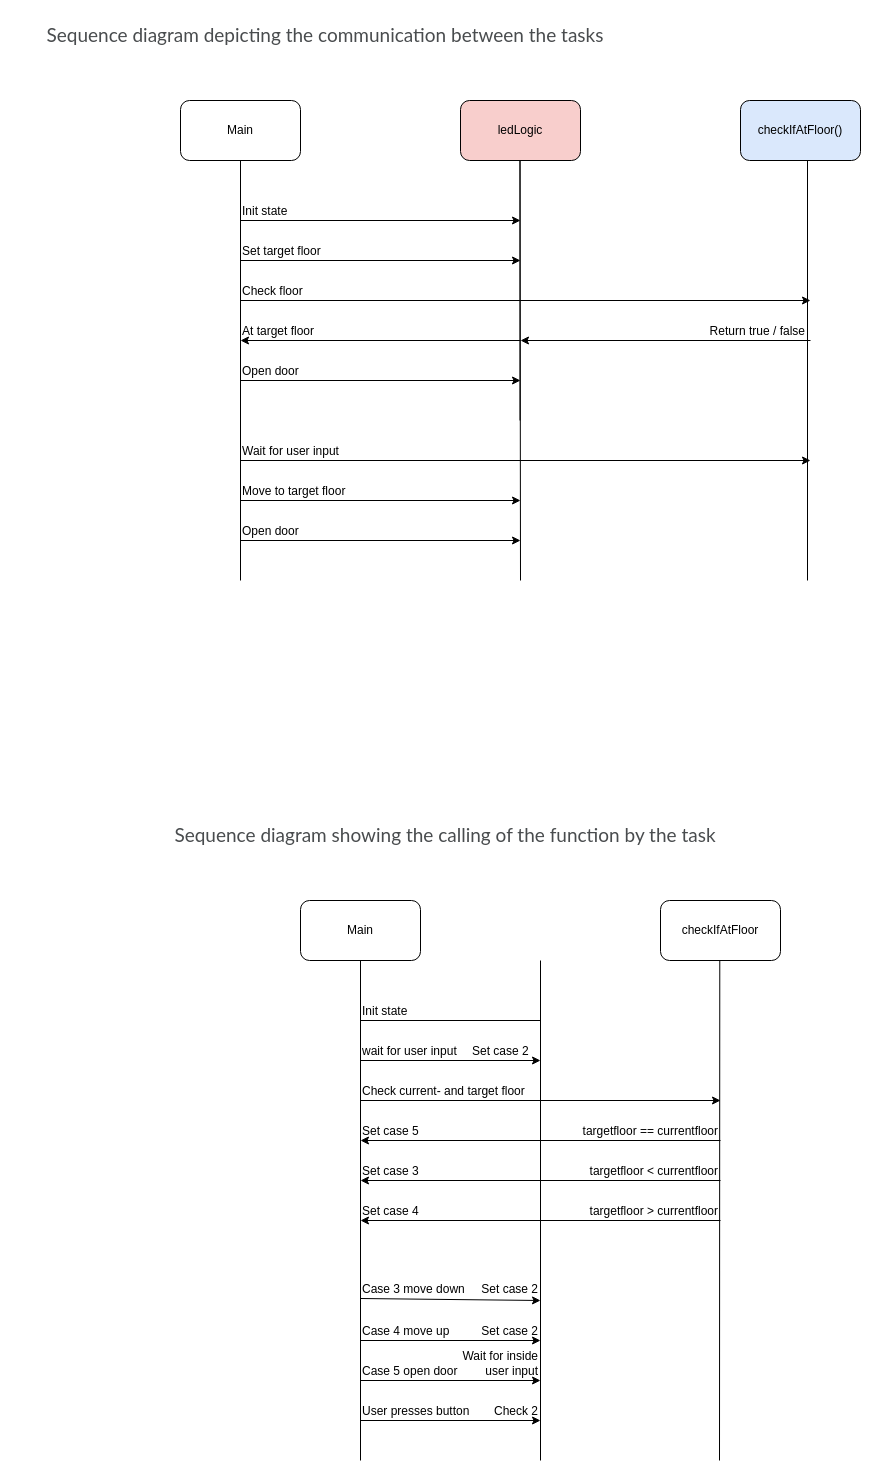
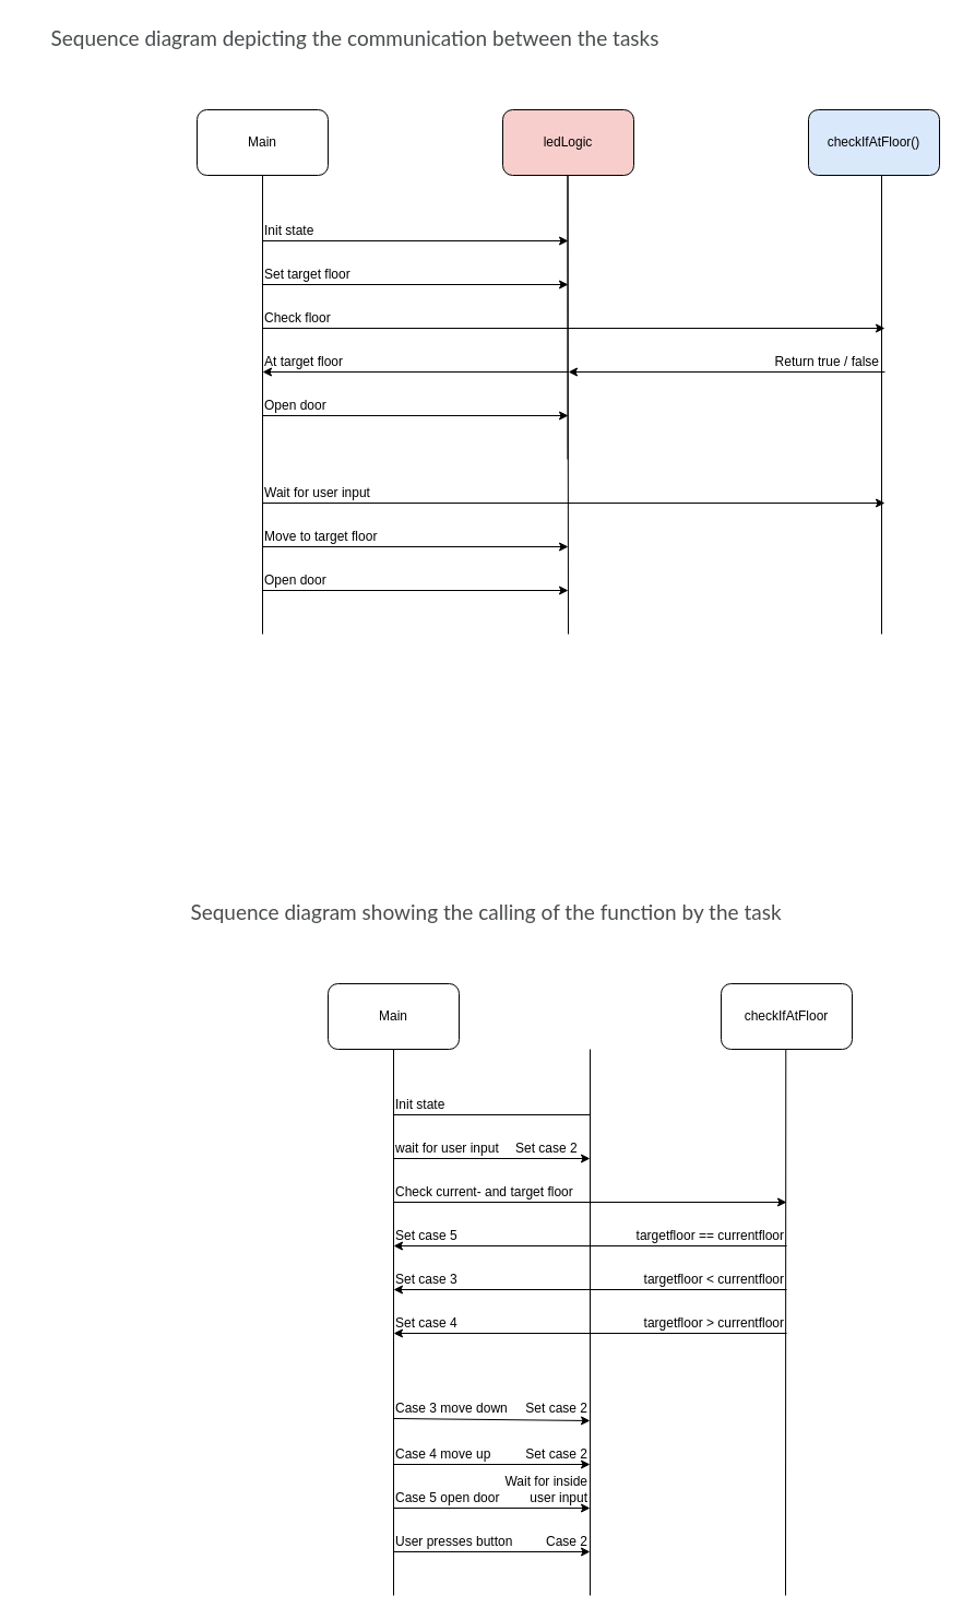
  <mxCell id="0" />
  <mxCell id="1" parent="0" />
  <mxCell id="2" value="Main" style="rounded=1;whiteSpace=wrap;html=1;" vertex="1" parent="1"><mxGeometry x="180" y="100" width="120" height="60" as="geometry" /></mxCell>
  <mxCell id="3" value="ledLogic" style="rounded=1;whiteSpace=wrap;html=1;fillColor=#f8cecc;" vertex="1" parent="1"><mxGeometry x="460" y="100" width="120" height="60" as="geometry" /></mxCell>
  <mxCell id="4" value="checkIfAtFloor()" style="rounded=1;whiteSpace=wrap;html=1;fillColor=#dae8fc;" vertex="1" parent="1"><mxGeometry x="740" y="100" width="120" height="60" as="geometry" /></mxCell>
  <mxCell id="5" value="" style="endArrow=none;html=1;rounded=0;exitX=0.5;exitY=1;exitDx=0;exitDy=0;" edge="1" parent="1" source="2"><mxGeometry width="50" height="50" relative="1" as="geometry"><mxPoint x="200" y="170" as="sourcePoint" /><mxPoint x="240" y="580" as="targetPoint" /></mxGeometry></mxCell>
  <mxCell id="6" value="" style="endArrow=classic;html=1;rounded=0;endFill=1;" edge="1" parent="1"><mxGeometry width="50" height="50" relative="1" as="geometry"><mxPoint x="240" y="220" as="sourcePoint" /><mxPoint x="520" y="220" as="targetPoint" /></mxGeometry></mxCell>
  <mxCell id="7" value="" style="endArrow=none;html=1;rounded=0;exitX=0.5;exitY=1;exitDx=0;exitDy=0;" edge="1" parent="1"><mxGeometry width="50" height="50" relative="1" as="geometry"><mxPoint x="519.5" y="160" as="sourcePoint" /><mxPoint x="519.5" y="420" as="targetPoint" /></mxGeometry></mxCell>
  <mxCell id="8" value="" style="endArrow=none;html=1;rounded=0;exitX=0.5;exitY=1;exitDx=0;exitDy=0;" edge="1" parent="1"><mxGeometry width="50" height="50" relative="1" as="geometry"><mxPoint x="807" y="160" as="sourcePoint" /><mxPoint x="807" y="580" as="targetPoint" /></mxGeometry></mxCell>
  <mxCell id="9" value="Init state" style="text;html=1;align=left;verticalAlign=bottom;whiteSpace=wrap;rounded=0;" vertex="1" parent="1"><mxGeometry x="240" y="190" width="140" height="30" as="geometry" /></mxCell>
  <mxCell id="10" value="" style="endArrow=classic;html=1;rounded=0;endFill=1;" edge="1" parent="1"><mxGeometry width="50" height="50" relative="1" as="geometry"><mxPoint x="240" y="260" as="sourcePoint" /><mxPoint x="520" y="260" as="targetPoint" /></mxGeometry></mxCell>
  <mxCell id="11" value="Set target floor" style="text;html=1;align=left;verticalAlign=bottom;whiteSpace=wrap;rounded=0;" vertex="1" parent="1"><mxGeometry x="240" y="230" width="140" height="30" as="geometry" /></mxCell>
  <mxCell id="12" value="" style="endArrow=classic;html=1;rounded=0;endFill=1;" edge="1" parent="1"><mxGeometry width="50" height="50" relative="1" as="geometry"><mxPoint x="240" y="300" as="sourcePoint" /><mxPoint x="810" y="300" as="targetPoint" /></mxGeometry></mxCell>
  <mxCell id="13" value="Check floor" style="text;html=1;align=left;verticalAlign=bottom;whiteSpace=wrap;rounded=0;" vertex="1" parent="1"><mxGeometry x="240" y="270" width="140" height="30" as="geometry" /></mxCell>
  <mxCell id="14" value="" style="endArrow=none;html=1;rounded=0;endFill=0;startArrow=classic;startFill=1;" edge="1" parent="1"><mxGeometry width="50" height="50" relative="1" as="geometry"><mxPoint x="520" y="340" as="sourcePoint" /><mxPoint x="810" y="340" as="targetPoint" /></mxGeometry></mxCell>
  <mxCell id="15" value="Return true / false" style="text;html=1;align=right;verticalAlign=bottom;whiteSpace=wrap;rounded=0;" vertex="1" parent="1"><mxGeometry x="667" y="310" width="140" height="30" as="geometry" /></mxCell>
  <mxCell id="16" value="" style="endArrow=classic;html=1;rounded=0;endFill=1;" edge="1" parent="1"><mxGeometry width="50" height="50" relative="1" as="geometry"><mxPoint x="240" y="380" as="sourcePoint" /><mxPoint x="520" y="380" as="targetPoint" /></mxGeometry></mxCell>
  <mxCell id="17" value="Open door" style="text;html=1;align=left;verticalAlign=bottom;whiteSpace=wrap;rounded=0;" vertex="1" parent="1"><mxGeometry x="240" y="350" width="140" height="30" as="geometry" /></mxCell>
  <mxCell id="18" value="" style="endArrow=none;html=1;rounded=0;exitX=0.5;exitY=1;exitDx=0;exitDy=0;" edge="1" parent="1"><mxGeometry width="50" height="50" relative="1" as="geometry"><mxPoint x="519.5" y="160" as="sourcePoint" /><mxPoint x="520" y="580" as="targetPoint" /></mxGeometry></mxCell>
  <mxCell id="19" value="" style="endArrow=classic;html=1;rounded=0;endFill=1;" edge="1" parent="1"><mxGeometry width="50" height="50" relative="1" as="geometry"><mxPoint x="240" y="460" as="sourcePoint" /><mxPoint x="810" y="460" as="targetPoint" /></mxGeometry></mxCell>
  <mxCell id="20" value="Wait for user input" style="text;html=1;align=left;verticalAlign=bottom;whiteSpace=wrap;rounded=0;" vertex="1" parent="1"><mxGeometry x="240" y="430" width="140" height="30" as="geometry" /></mxCell>
  <mxCell id="21" value="" style="endArrow=classic;html=1;rounded=0;endFill=1;" edge="1" parent="1"><mxGeometry width="50" height="50" relative="1" as="geometry"><mxPoint x="240" y="500" as="sourcePoint" /><mxPoint x="520" y="500" as="targetPoint" /></mxGeometry></mxCell>
  <mxCell id="22" value="Move to target floor" style="text;html=1;align=left;verticalAlign=bottom;whiteSpace=wrap;rounded=0;" vertex="1" parent="1"><mxGeometry x="240" y="470" width="140" height="30" as="geometry" /></mxCell>
  <mxCell id="23" value="" style="endArrow=none;html=1;rounded=0;endFill=0;startArrow=classic;startFill=1;" edge="1" parent="1"><mxGeometry width="50" height="50" relative="1" as="geometry"><mxPoint x="240" y="340" as="sourcePoint" /><mxPoint x="520" y="340" as="targetPoint" /></mxGeometry></mxCell>
  <mxCell id="24" value="At target floor" style="text;html=1;align=left;verticalAlign=bottom;whiteSpace=wrap;rounded=0;" vertex="1" parent="1"><mxGeometry x="240" y="310" width="140" height="30" as="geometry" /></mxCell>
  <mxCell id="25" value="" style="endArrow=classic;html=1;rounded=0;endFill=1;" edge="1" parent="1"><mxGeometry width="50" height="50" relative="1" as="geometry"><mxPoint x="240" y="540" as="sourcePoint" /><mxPoint x="520" y="540" as="targetPoint" /></mxGeometry></mxCell>
  <mxCell id="26" value="Open door" style="text;html=1;align=left;verticalAlign=bottom;whiteSpace=wrap;rounded=0;" vertex="1" parent="1"><mxGeometry x="240" y="510" width="140" height="30" as="geometry" /></mxCell>
  <mxCell id="27" value="&lt;span style=&quot;color: rgb(73, 76, 78); font-family: Lato, sans-serif; font-size: 19px; text-align: left; background-color: rgb(255, 255, 255);&quot;&gt;Sequence diagram depicting the communication between the tasks&lt;/span&gt;" style="text;html=1;align=center;verticalAlign=middle;whiteSpace=wrap;rounded=0;" vertex="1" parent="1"><mxGeometry x="20" y="20" width="610" height="30" as="geometry" /></mxCell>
  <mxCell id="28" value="Main" style="rounded=1;whiteSpace=wrap;html=1;" vertex="1" parent="1"><mxGeometry x="300" y="900" width="120" height="60" as="geometry" /></mxCell>
  <mxCell id="29" value="" style="endArrow=none;html=1;rounded=0;exitX=0.5;exitY=1;exitDx=0;exitDy=0;" edge="1" parent="1" source="28"><mxGeometry width="50" height="50" relative="1" as="geometry"><mxPoint x="320" y="970" as="sourcePoint" /><mxPoint x="360" y="1460" as="targetPoint" /></mxGeometry></mxCell>
  <mxCell id="30" value="" style="endArrow=none;html=1;rounded=0;endFill=0;" edge="1" parent="1"><mxGeometry width="50" height="50" relative="1" as="geometry"><mxPoint x="360" y="1020" as="sourcePoint" /><mxPoint x="540" y="1020" as="targetPoint" /></mxGeometry></mxCell>
  <mxCell id="31" value="Init state" style="text;html=1;align=left;verticalAlign=bottom;whiteSpace=wrap;rounded=0;" vertex="1" parent="1"><mxGeometry x="360" y="990" width="140" height="30" as="geometry" /></mxCell>
  <mxCell id="32" value="&lt;span style=&quot;color: rgb(73, 76, 78); font-family: Lato, sans-serif; font-size: 19px; text-align: left; background-color: rgb(255, 255, 255);&quot;&gt;Sequence diagram showing the calling of the function by the task&lt;/span&gt;" style="text;html=1;align=center;verticalAlign=middle;whiteSpace=wrap;rounded=0;" vertex="1" parent="1"><mxGeometry x="140" y="820" width="610" height="30" as="geometry" /></mxCell>
  <mxCell id="33" value="checkIfAtFloor" style="rounded=1;whiteSpace=wrap;html=1;" vertex="1" parent="1"><mxGeometry x="660" y="900" width="120" height="60" as="geometry" /></mxCell>
  <mxCell id="34" value="" style="endArrow=none;html=1;rounded=0;exitX=0.5;exitY=1;exitDx=0;exitDy=0;" edge="1" parent="1"><mxGeometry width="50" height="50" relative="1" as="geometry"><mxPoint x="719.29" y="960" as="sourcePoint" /><mxPoint x="719" y="1460" as="targetPoint" /></mxGeometry></mxCell>
  <mxCell id="35" value="" style="endArrow=classic;html=1;rounded=0;endFill=1;entryX=0.5;entryY=1;entryDx=0;entryDy=0;" edge="1" parent="1" target="56"><mxGeometry width="50" height="50" relative="1" as="geometry"><mxPoint x="360" y="1060" as="sourcePoint" /><mxPoint x="720" y="1060" as="targetPoint" /></mxGeometry></mxCell>
  <mxCell id="36" value="wait for&amp;nbsp;&lt;span style=&quot;background-color: initial;&quot;&gt;user input&lt;/span&gt;" style="text;html=1;align=left;verticalAlign=bottom;whiteSpace=wrap;rounded=0;" vertex="1" parent="1"><mxGeometry x="360" y="1030" width="140" height="30" as="geometry" /></mxCell>
  <mxCell id="37" value="" style="endArrow=none;html=1;rounded=0;endFill=0;startArrow=classic;startFill=1;" edge="1" parent="1"><mxGeometry width="50" height="50" relative="1" as="geometry"><mxPoint x="360" y="1140" as="sourcePoint" /><mxPoint x="720" y="1140" as="targetPoint" /></mxGeometry></mxCell>
  <mxCell id="38" value="" style="endArrow=none;html=1;rounded=0;endFill=0;startArrow=classic;startFill=1;" edge="1" parent="1"><mxGeometry width="50" height="50" relative="1" as="geometry"><mxPoint x="360" y="1180" as="sourcePoint" /><mxPoint x="720" y="1180" as="targetPoint" /></mxGeometry></mxCell>
  <mxCell id="39" value="" style="endArrow=none;html=1;rounded=0;endFill=0;startArrow=classic;startFill=1;" edge="1" parent="1"><mxGeometry width="50" height="50" relative="1" as="geometry"><mxPoint x="360" y="1220" as="sourcePoint" /><mxPoint x="720" y="1220" as="targetPoint" /></mxGeometry></mxCell>
  <mxCell id="40" value="targetfloor == currentfloor" style="text;html=1;align=right;verticalAlign=bottom;whiteSpace=wrap;rounded=0;" vertex="1" parent="1"><mxGeometry x="580" y="1110" width="140" height="30" as="geometry" /></mxCell>
  <mxCell id="41" value="targetfloor &amp;lt; currentfloor" style="text;html=1;align=right;verticalAlign=bottom;whiteSpace=wrap;rounded=0;" vertex="1" parent="1"><mxGeometry x="580" y="1150" width="140" height="30" as="geometry" /></mxCell>
  <mxCell id="42" value="targetfloor &amp;gt; currentfloor" style="text;html=1;align=right;verticalAlign=bottom;whiteSpace=wrap;rounded=0;" vertex="1" parent="1"><mxGeometry x="580" y="1190" width="140" height="30" as="geometry" /></mxCell>
  <mxCell id="43" value="Set case 5" style="text;html=1;align=left;verticalAlign=bottom;whiteSpace=wrap;rounded=0;" vertex="1" parent="1"><mxGeometry x="360" y="1110" width="140" height="30" as="geometry" /></mxCell>
  <mxCell id="44" value="Set case 3" style="text;html=1;align=left;verticalAlign=bottom;whiteSpace=wrap;rounded=0;" vertex="1" parent="1"><mxGeometry x="360" y="1150" width="140" height="30" as="geometry" /></mxCell>
  <mxCell id="45" value="Set case 4" style="text;html=1;align=left;verticalAlign=bottom;whiteSpace=wrap;rounded=0;" vertex="1" parent="1"><mxGeometry x="360" y="1190" width="140" height="30" as="geometry" /></mxCell>
  <mxCell id="46" value="" style="endArrow=none;html=1;rounded=0;exitX=0.5;exitY=1;exitDx=0;exitDy=0;" edge="1" parent="1"><mxGeometry width="50" height="50" relative="1" as="geometry"><mxPoint x="540" y="960" as="sourcePoint" /><mxPoint x="540" y="1460" as="targetPoint" /></mxGeometry></mxCell>
  <mxCell id="47" value="" style="endArrow=classic;html=1;rounded=0;endFill=1;" edge="1" parent="1"><mxGeometry width="50" height="50" relative="1" as="geometry"><mxPoint x="360" y="1298" as="sourcePoint" /><mxPoint x="540" y="1300" as="targetPoint" /></mxGeometry></mxCell>
  <mxCell id="48" value="Case 3 move down" style="text;html=1;align=left;verticalAlign=bottom;whiteSpace=wrap;rounded=0;" vertex="1" parent="1"><mxGeometry x="360" y="1268" width="140" height="30" as="geometry" /></mxCell>
  <mxCell id="49" value="Set case 2" style="text;html=1;align=right;verticalAlign=bottom;whiteSpace=wrap;rounded=0;" vertex="1" parent="1"><mxGeometry x="400" y="1268" width="140" height="30" as="geometry" /></mxCell>
  <mxCell id="50" value="" style="endArrow=classic;html=1;rounded=0;endFill=1;entryX=1;entryY=1;entryDx=0;entryDy=0;" edge="1" parent="1" target="52"><mxGeometry width="50" height="50" relative="1" as="geometry"><mxPoint x="360" y="1340" as="sourcePoint" /><mxPoint x="540" y="1342" as="targetPoint" /></mxGeometry></mxCell>
  <mxCell id="51" value="Case 4 move up" style="text;html=1;align=left;verticalAlign=bottom;whiteSpace=wrap;rounded=0;" vertex="1" parent="1"><mxGeometry x="360" y="1310" width="140" height="30" as="geometry" /></mxCell>
  <mxCell id="52" value="Set case 2" style="text;html=1;align=right;verticalAlign=bottom;whiteSpace=wrap;rounded=0;" vertex="1" parent="1"><mxGeometry x="400" y="1310" width="140" height="30" as="geometry" /></mxCell>
  <mxCell id="53" value="" style="endArrow=classic;html=1;rounded=0;endFill=1;entryX=1;entryY=1;entryDx=0;entryDy=0;" edge="1" parent="1" target="55"><mxGeometry width="50" height="50" relative="1" as="geometry"><mxPoint x="360" y="1380" as="sourcePoint" /><mxPoint x="540" y="1382" as="targetPoint" /></mxGeometry></mxCell>
  <mxCell id="54" value="Case 5 open door" style="text;html=1;align=left;verticalAlign=bottom;whiteSpace=wrap;rounded=0;" vertex="1" parent="1"><mxGeometry x="360" y="1350" width="140" height="30" as="geometry" /></mxCell>
  <mxCell id="55" value="Wait for inside&lt;div&gt;user input&lt;/div&gt;" style="text;html=1;align=right;verticalAlign=bottom;whiteSpace=wrap;rounded=0;" vertex="1" parent="1"><mxGeometry x="400" y="1350" width="140" height="30" as="geometry" /></mxCell>
  <mxCell id="56" value="Set case 2" style="text;html=1;align=left;verticalAlign=bottom;whiteSpace=wrap;rounded=0;" vertex="1" parent="1"><mxGeometry x="470" y="1030" width="140" height="30" as="geometry" /></mxCell>
  <mxCell id="57" value="" style="endArrow=classic;html=1;rounded=0;endFill=1;" edge="1" parent="1"><mxGeometry width="50" height="50" relative="1" as="geometry"><mxPoint x="360" y="1100" as="sourcePoint" /><mxPoint x="720" y="1100" as="targetPoint" /></mxGeometry></mxCell>
  <mxCell id="58" value="Check current- and target floor" style="text;html=1;align=left;verticalAlign=bottom;whiteSpace=wrap;rounded=0;" vertex="1" parent="1"><mxGeometry x="360" y="1070" width="170" height="30" as="geometry" /></mxCell>
  <mxCell id="59" value="" style="endArrow=classic;html=1;rounded=0;endFill=1;entryX=1;entryY=1;entryDx=0;entryDy=0;" edge="1" parent="1"><mxGeometry width="50" height="50" relative="1" as="geometry"><mxPoint x="360" y="1420" as="sourcePoint" /><mxPoint x="540" y="1420" as="targetPoint" /></mxGeometry></mxCell>
- <mxCell id="60" value="Check 2" style="text;html=1;align=right;verticalAlign=bottom;whiteSpace=wrap;rounded=0;" vertex="1" parent="1"><mxGeometry x="400" y="1390" width="140" height="30" as="geometry" /></mxCell>
+ <mxCell id="60" value="Case 2" style="text;html=1;align=right;verticalAlign=bottom;whiteSpace=wrap;rounded=0;" vertex="1" parent="1"><mxGeometry x="400" y="1390" width="140" height="30" as="geometry" /></mxCell>
  <mxCell id="61" value="User presses button" style="text;html=1;align=left;verticalAlign=bottom;whiteSpace=wrap;rounded=0;" vertex="1" parent="1"><mxGeometry x="360" y="1390" width="140" height="30" as="geometry" /></mxCell>
